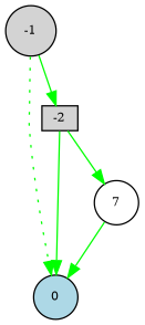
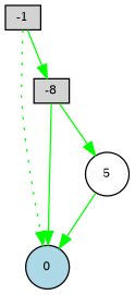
  digraph {
    node [fillcolor=lightgray fontsize=9 shape=box style=filled]
    edge [color=green penwidth=1 style=solid]
-   -1 [height=0.2 shape=circle width=0.2]
+   -1 [height=0.2 width=0.2]
    0 [fillcolor=lightblue height=0.2 shape=circle width=0.2]
-   -2 [height=0.2 width=0.2]
-   7 [fillcolor=white height=0.2 shape=circle width=0.2]
+   -2 [height=0.2 width=0.2 label=-8]
+   7 [fillcolor=white height=0.2 shape=circle width=0.2 label=5]
    -1 -> 0 [style=dotted]
    -1 -> -2
    -2 -> 0
    -2 -> 7
    7 -> 0
  }
